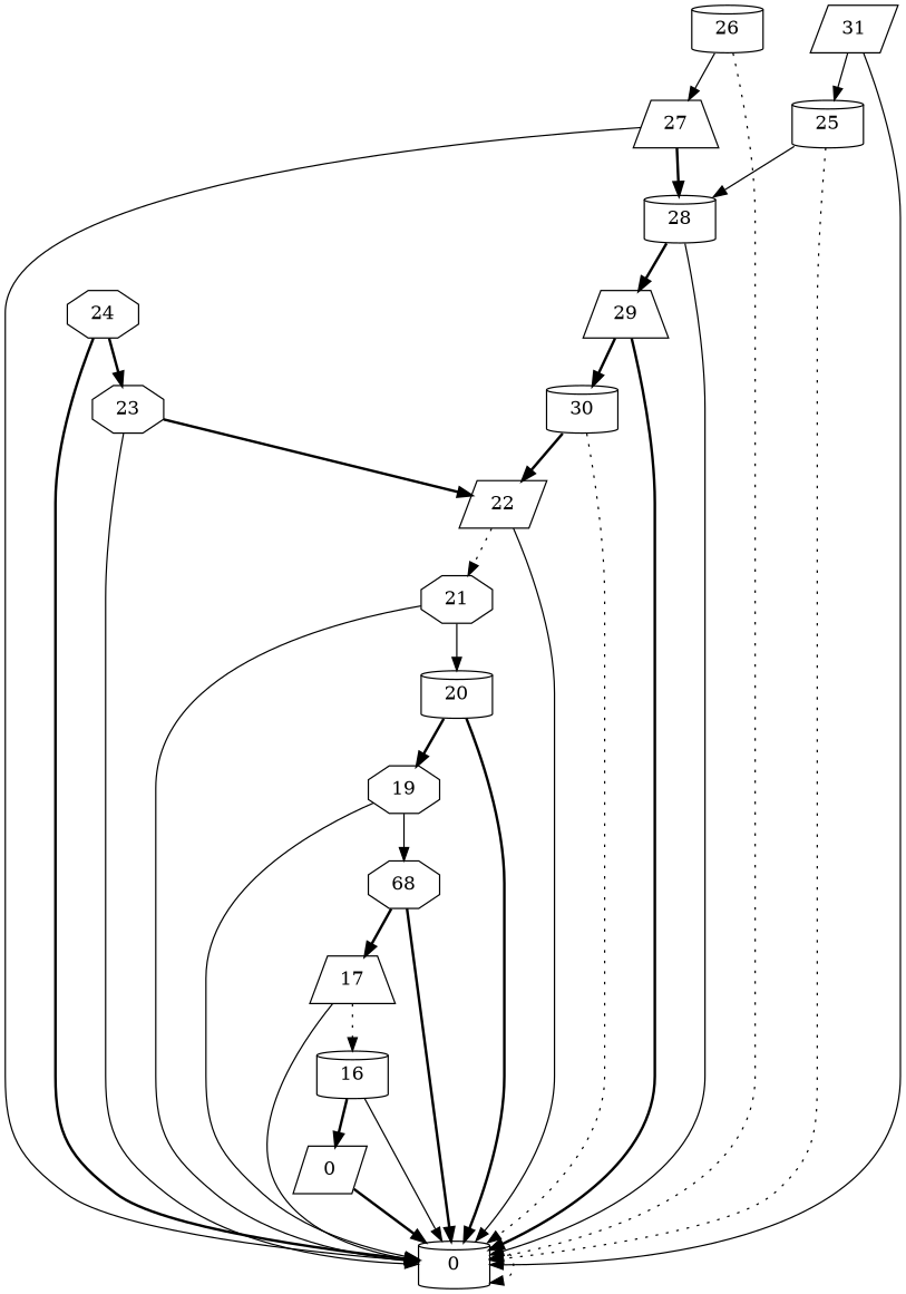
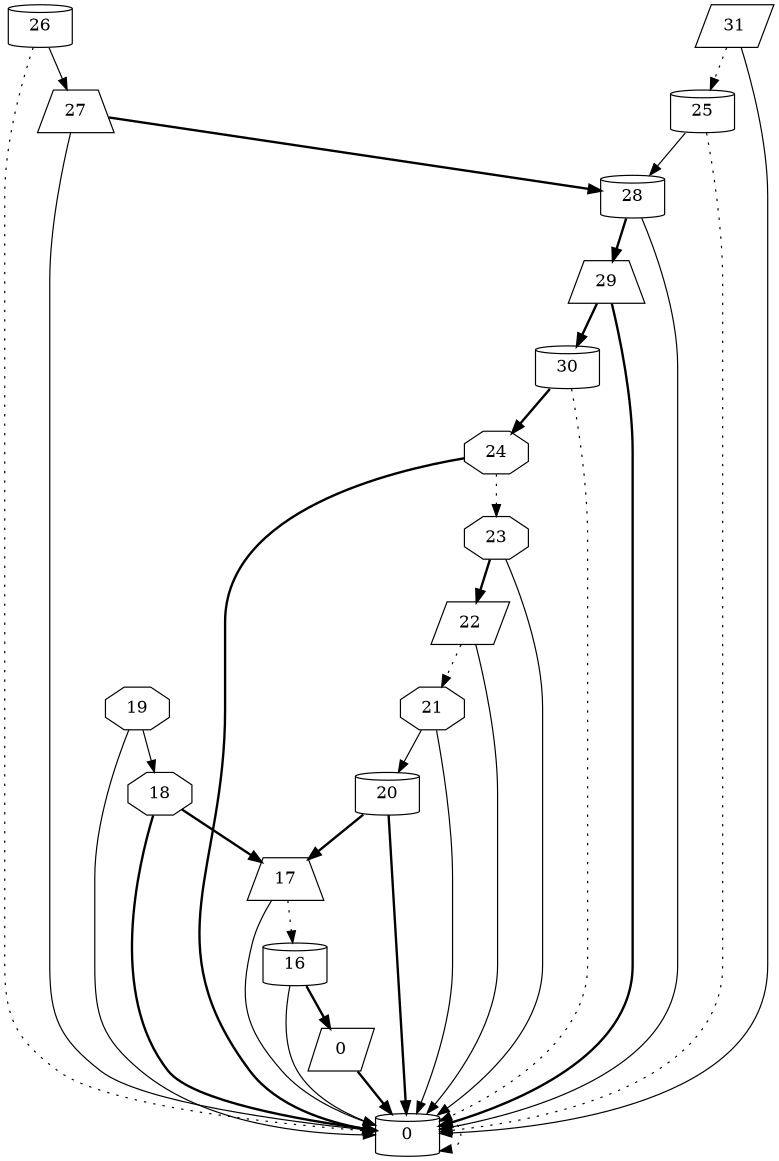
  strict digraph {
    rankdir=TB
    node [shape=cylinder]
    edge [style=bold]
    n1 [label=0]
    n2 [label=0 shape=parallelogram]
    n3 [label=16]
    n4 [label=17 shape=trapezium]
-   n5 [label=68 shape=octagon]
+   n5 [label=18 shape=octagon]
    n6 [label=19 shape=octagon]
    n7 [label=20]
    n8 [label=21 shape=octagon]
    n9 [label=22 shape=parallelogram]
    n10 [label=23 shape=octagon]
    n11 [label=24 shape=octagon]
    n12 [label=30]
    n13 [label=29 shape=trapezium]
    n14 [label=28]
    n15 [label=27 shape=trapezium]
    n16 [label=26]
    n17 [label=25]
    n18 [label=31 shape=parallelogram]
    n1 -> n1 [style=dotted]
    n2 -> n1
    n3 -> n1 [style=solid]
    n3 -> n2
    n4 -> n1 [style=solid]
    n4 -> n3 [style=dotted]
    n5 -> n1
    n5 -> n4
    n6 -> n1 [style=solid]
    n6 -> n5 [style=solid]
    n7 -> n1
-   n7 -> n6
+   n7 -> n4
    n8 -> n1 [style=solid]
    n8 -> n7 [style=solid]
    n9 -> n1 [style=solid]
    n9 -> n8 [style=dotted]
    n10 -> n1 [style=solid]
    n10 -> n9
    n11 -> n1
-   n11 -> n10
+   n11 -> n10 [style=dotted]
    n12 -> n1 [style=dotted]
-   n12 -> n9
+   n12 -> n11
    n13 -> n1
    n13 -> n12
    n14 -> n1 [style=solid]
    n14 -> n13
    n15 -> n1 [style=solid]
    n15 -> n14
    n16 -> n1 [style=dotted]
    n16 -> n15 [style=solid]
    n17 -> n1 [style=dotted]
    n17 -> n14 [style=solid]
    n18 -> n1 [style=solid]
-   n18 -> n17 [style=solid]
+   n18 -> n17 [style=dotted]
  }
